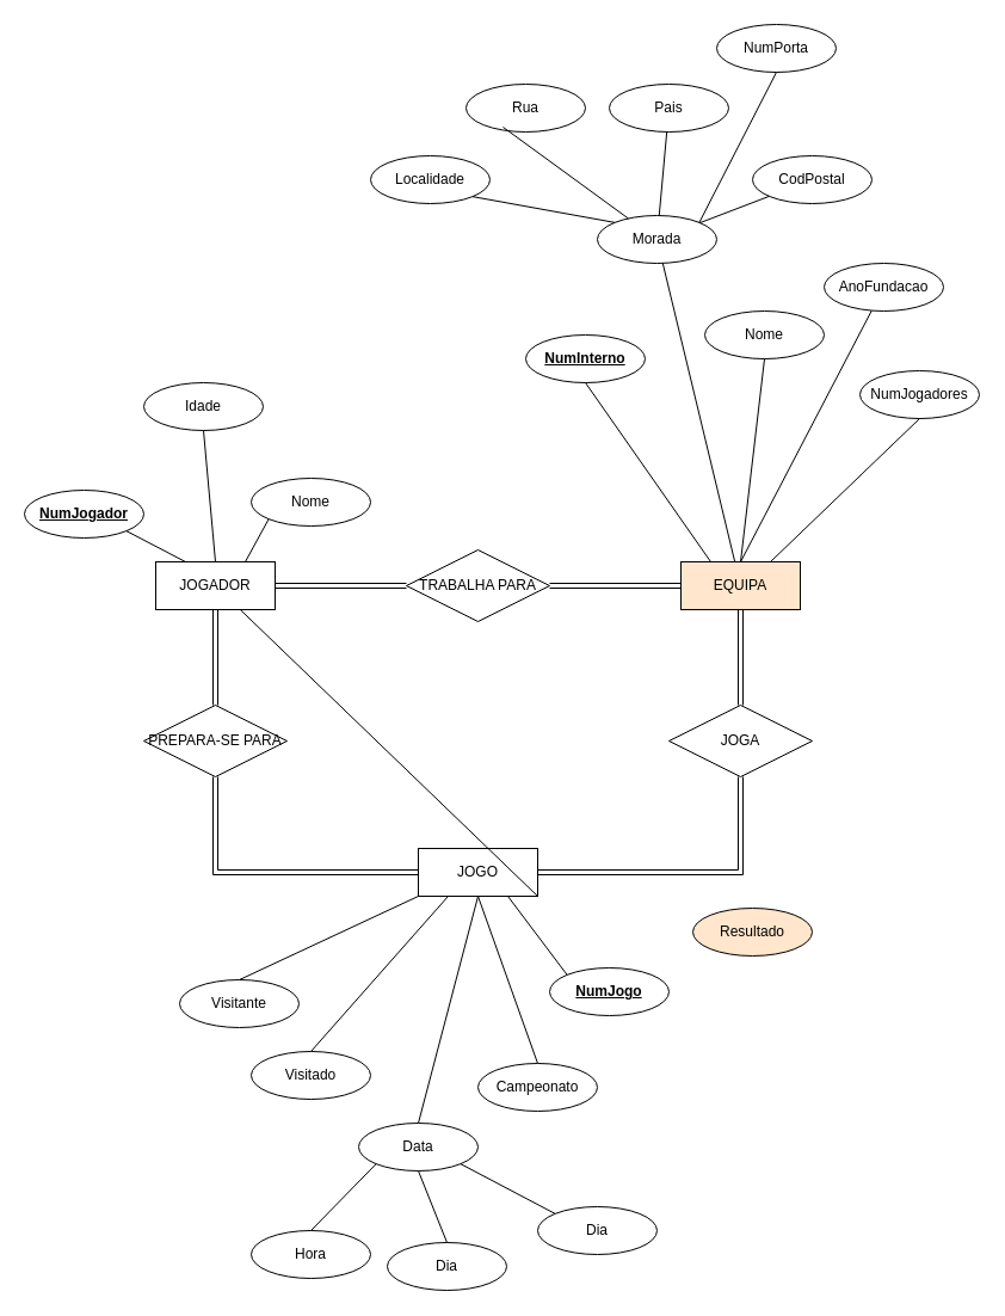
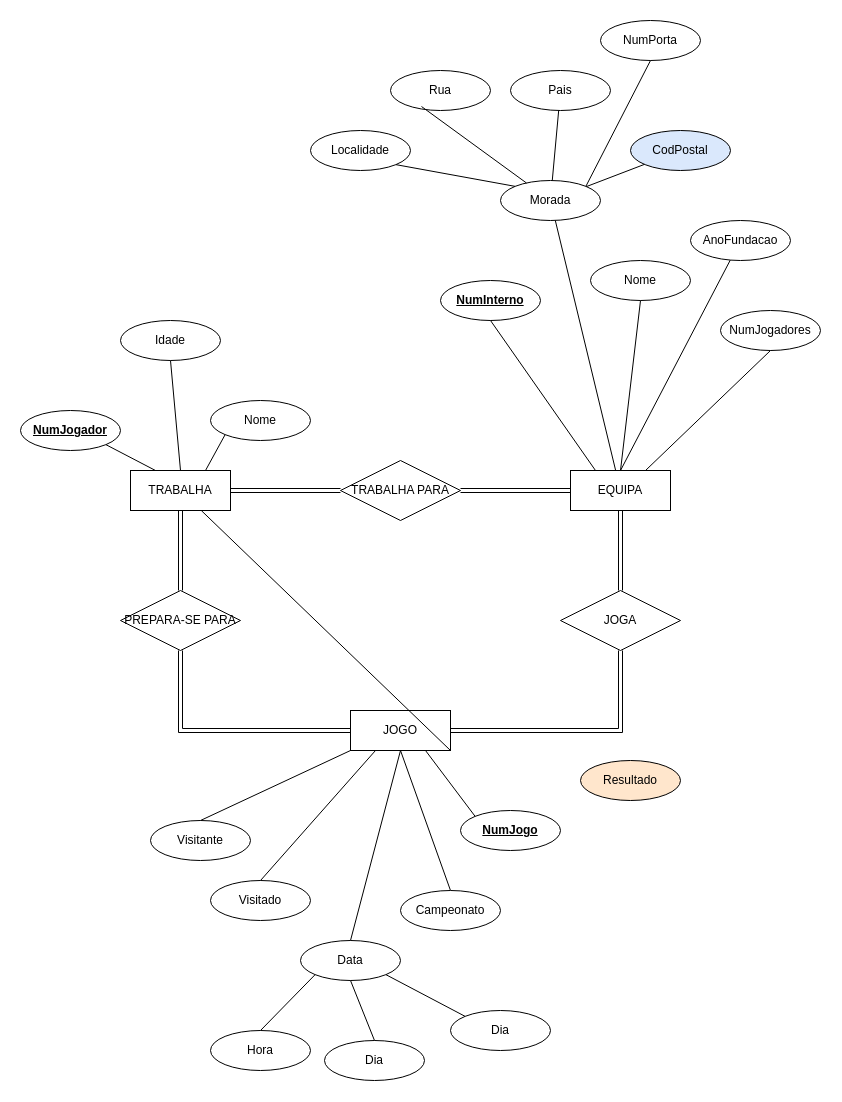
  <mxCell id="0" />
  <mxCell id="1" parent="0" />
  <mxCell id="2" style="edgeStyle=orthogonalEdgeStyle;rounded=0;orthogonalLoop=1;jettySize=auto;html=1;exitX=1;exitY=0.5;exitDx=0;exitDy=0;entryX=0;entryY=0.5;entryDx=0;entryDy=0;shape=link;" edge="1" parent="1" source="4" target="9"><mxGeometry relative="1" as="geometry" /></mxCell>
  <mxCell id="3" style="edgeStyle=orthogonalEdgeStyle;rounded=0;orthogonalLoop=1;jettySize=auto;html=1;exitX=0.5;exitY=1;exitDx=0;exitDy=0;entryX=0.5;entryY=0;entryDx=0;entryDy=0;shape=link;" edge="1" parent="1" source="4" target="43"><mxGeometry relative="1" as="geometry"><Array as="points"><mxPoint x="180" y="590" /></Array></mxGeometry></mxCell>
- <mxCell id="4" value="JOGADOR" style="whiteSpace=wrap;html=1;align=center;" vertex="1" parent="1"><mxGeometry x="130" y="470" width="100" height="40" as="geometry" /></mxCell>
+ <mxCell id="4" value="TRABALHA" style="whiteSpace=wrap;html=1;align=center;" vertex="1" parent="1"><mxGeometry x="130" y="470" width="100" height="40" as="geometry" /></mxCell>
  <mxCell id="5" style="edgeStyle=orthogonalEdgeStyle;rounded=0;orthogonalLoop=1;jettySize=auto;html=1;exitX=0.5;exitY=1;exitDx=0;exitDy=0;entryX=0.5;entryY=0;entryDx=0;entryDy=0;shape=link;" edge="1" parent="1" source="6" target="23"><mxGeometry relative="1" as="geometry" /></mxCell>
- <mxCell id="6" value="EQUIPA" style="whiteSpace=wrap;html=1;align=center;fillColor=#ffe6cc;" vertex="1" parent="1"><mxGeometry x="570" y="470" width="100" height="40" as="geometry" /></mxCell>
+ <mxCell id="6" value="EQUIPA" style="whiteSpace=wrap;html=1;align=center;" vertex="1" parent="1"><mxGeometry x="570" y="470" width="100" height="40" as="geometry" /></mxCell>
  <mxCell id="7" value="JOGO" style="whiteSpace=wrap;html=1;align=center;" vertex="1" parent="1"><mxGeometry x="350" y="710" width="100" height="40" as="geometry" /></mxCell>
  <mxCell id="8" style="edgeStyle=orthogonalEdgeStyle;rounded=0;orthogonalLoop=1;jettySize=auto;html=1;exitX=1;exitY=0.5;exitDx=0;exitDy=0;entryX=0;entryY=0.5;entryDx=0;entryDy=0;shape=link;" edge="1" parent="1" source="9" target="6"><mxGeometry relative="1" as="geometry" /></mxCell>
  <mxCell id="9" value="TRABALHA PARA" style="shape=rhombus;perimeter=rhombusPerimeter;whiteSpace=wrap;html=1;align=center;" vertex="1" parent="1"><mxGeometry x="340" y="460" width="120" height="60" as="geometry" /></mxCell>
  <mxCell id="10" value="Idade" style="ellipse;whiteSpace=wrap;html=1;align=center;" vertex="1" parent="1"><mxGeometry x="120" y="320" width="100" height="40" as="geometry" /></mxCell>
  <mxCell id="11" value="NumJogador" style="ellipse;whiteSpace=wrap;html=1;align=center;fontStyle=5" vertex="1" parent="1"><mxGeometry x="20" y="410" width="100" height="40" as="geometry" /></mxCell>
  <mxCell id="12" value="Nome" style="ellipse;whiteSpace=wrap;html=1;align=center;" vertex="1" parent="1"><mxGeometry x="210" y="400" width="100" height="40" as="geometry" /></mxCell>
  <mxCell id="13" value="" style="endArrow=none;html=1;rounded=0;exitX=1;exitY=1;exitDx=0;exitDy=0;entryX=0.25;entryY=0;entryDx=0;entryDy=0;" edge="1" parent="1" source="11" target="4"><mxGeometry relative="1" as="geometry"><mxPoint x="130" y="440" as="sourcePoint" /><mxPoint x="290" y="440" as="targetPoint" /></mxGeometry></mxCell>
  <mxCell id="14" value="" style="endArrow=none;html=1;rounded=0;exitX=0;exitY=1;exitDx=0;exitDy=0;entryX=0.75;entryY=0;entryDx=0;entryDy=0;" edge="1" parent="1" source="12" target="4"><mxGeometry relative="1" as="geometry"><mxPoint x="115" y="454" as="sourcePoint" /><mxPoint x="165" y="480" as="targetPoint" /><Array as="points" /></mxGeometry></mxCell>
  <mxCell id="15" value="" style="endArrow=none;html=1;rounded=0;exitX=0.5;exitY=1;exitDx=0;exitDy=0;entryX=0.5;entryY=0;entryDx=0;entryDy=0;" edge="1" parent="1" source="10" target="4"><mxGeometry relative="1" as="geometry"><mxPoint x="235" y="444" as="sourcePoint" /><mxPoint x="190" y="480" as="targetPoint" /><Array as="points" /></mxGeometry></mxCell>
  <mxCell id="16" value="Nome" style="ellipse;whiteSpace=wrap;html=1;align=center;" vertex="1" parent="1"><mxGeometry x="590" y="260" width="100" height="40" as="geometry" /></mxCell>
  <mxCell id="17" value="NumJogadores" style="ellipse;whiteSpace=wrap;html=1;align=center;" vertex="1" parent="1"><mxGeometry x="720" y="310" width="100" height="40" as="geometry" /></mxCell>
  <mxCell id="18" value="" style="endArrow=none;html=1;rounded=0;exitX=0.5;exitY=0;exitDx=0;exitDy=0;entryX=0.5;entryY=1;entryDx=0;entryDy=0;" edge="1" parent="1" source="6" target="16"><mxGeometry relative="1" as="geometry"><mxPoint x="460" y="420" as="sourcePoint" /><mxPoint x="620" y="420" as="targetPoint" /></mxGeometry></mxCell>
  <mxCell id="19" value="" style="endArrow=none;html=1;rounded=0;exitX=0.75;exitY=0;exitDx=0;exitDy=0;entryX=0.5;entryY=1;entryDx=0;entryDy=0;" edge="1" parent="1" source="6" target="17"><mxGeometry relative="1" as="geometry"><mxPoint x="630" y="480" as="sourcePoint" /><mxPoint x="630" y="400" as="targetPoint" /></mxGeometry></mxCell>
  <mxCell id="20" value="" style="endArrow=none;html=1;rounded=0;exitX=0.5;exitY=1;exitDx=0;exitDy=0;entryX=0.5;entryY=0;entryDx=0;entryDy=0;" edge="1" parent="1" source="7" target="21"><mxGeometry relative="1" as="geometry"><mxPoint x="380" y="810" as="sourcePoint" /><mxPoint x="400" y="870" as="targetPoint" /></mxGeometry></mxCell>
  <mxCell id="21" value="Campeonato" style="ellipse;whiteSpace=wrap;html=1;align=center;" vertex="1" parent="1"><mxGeometry x="400" y="890" width="100" height="40" as="geometry" /></mxCell>
  <mxCell id="22" style="edgeStyle=orthogonalEdgeStyle;rounded=0;orthogonalLoop=1;jettySize=auto;html=1;exitX=0.5;exitY=1;exitDx=0;exitDy=0;entryX=1;entryY=0.5;entryDx=0;entryDy=0;shape=link;" edge="1" parent="1" source="23" target="7"><mxGeometry relative="1" as="geometry" /></mxCell>
  <mxCell id="23" value="JOGA" style="shape=rhombus;perimeter=rhombusPerimeter;whiteSpace=wrap;html=1;align=center;" vertex="1" parent="1"><mxGeometry x="560" y="590" width="120" height="60" as="geometry" /></mxCell>
  <mxCell id="24" value="NumJogo" style="ellipse;whiteSpace=wrap;html=1;align=center;fontStyle=5" vertex="1" parent="1"><mxGeometry x="460" y="810" width="100" height="40" as="geometry" /></mxCell>
  <mxCell id="25" value="" style="endArrow=none;html=1;rounded=0;exitX=0.75;exitY=1;exitDx=0;exitDy=0;entryX=0;entryY=0;entryDx=0;entryDy=0;" edge="1" parent="1" source="7" target="24"><mxGeometry relative="1" as="geometry"><mxPoint x="340" y="620" as="sourcePoint" /><mxPoint x="500" y="620" as="targetPoint" /></mxGeometry></mxCell>
  <mxCell id="26" value="NumInterno" style="ellipse;whiteSpace=wrap;html=1;align=center;fontStyle=5" vertex="1" parent="1"><mxGeometry x="440" y="280" width="100" height="40" as="geometry" /></mxCell>
  <mxCell id="27" value="" style="endArrow=none;html=1;rounded=0;exitX=0.5;exitY=1;exitDx=0;exitDy=0;entryX=0.25;entryY=0;entryDx=0;entryDy=0;" edge="1" parent="1" source="26" target="6"><mxGeometry relative="1" as="geometry"><mxPoint x="720" y="530" as="sourcePoint" /><mxPoint x="880" y="530" as="targetPoint" /></mxGeometry></mxCell>
  <mxCell id="28" value="Morada" style="ellipse;whiteSpace=wrap;html=1;align=center;" vertex="1" parent="1"><mxGeometry x="500" y="180" width="100" height="40" as="geometry" /></mxCell>
  <mxCell id="29" value="" style="endArrow=none;html=1;rounded=0;" edge="1" parent="1" source="28" target="6"><mxGeometry relative="1" as="geometry"><mxPoint x="500" y="330" as="sourcePoint" /><mxPoint x="605" y="480" as="targetPoint" /></mxGeometry></mxCell>
  <mxCell id="30" value="Rua" style="ellipse;whiteSpace=wrap;html=1;align=center;" vertex="1" parent="1"><mxGeometry x="390" y="70" width="100" height="40" as="geometry" /></mxCell>
  <mxCell id="31" value="NumPorta" style="ellipse;whiteSpace=wrap;html=1;align=center;" vertex="1" parent="1"><mxGeometry x="600" y="20" width="100" height="40" as="geometry" /></mxCell>
- <mxCell id="32" value="CodPostal" style="ellipse;whiteSpace=wrap;html=1;align=center;" vertex="1" parent="1"><mxGeometry x="630" y="130" width="100" height="40" as="geometry" /></mxCell>
+ <mxCell id="32" value="CodPostal" style="ellipse;whiteSpace=wrap;html=1;align=center;fillColor=#dae8fc;" vertex="1" parent="1"><mxGeometry x="630" y="130" width="100" height="40" as="geometry" /></mxCell>
  <mxCell id="33" value="Localidade" style="ellipse;whiteSpace=wrap;html=1;align=center;" vertex="1" parent="1"><mxGeometry x="310" y="130" width="100" height="40" as="geometry" /></mxCell>
  <mxCell id="34" value="Pais" style="ellipse;whiteSpace=wrap;html=1;align=center;" vertex="1" parent="1"><mxGeometry x="510" y="70" width="100" height="40" as="geometry" /></mxCell>
  <mxCell id="35" value="AnoFundacao" style="ellipse;whiteSpace=wrap;html=1;align=center;" vertex="1" parent="1"><mxGeometry x="690" y="220" width="100" height="40" as="geometry" /></mxCell>
  <mxCell id="36" value="" style="endArrow=none;html=1;rounded=0;exitX=0.5;exitY=0;exitDx=0;exitDy=0;" edge="1" parent="1" source="6" target="35"><mxGeometry relative="1" as="geometry"><mxPoint x="640" y="480" as="sourcePoint" /><mxPoint x="650" y="310" as="targetPoint" /></mxGeometry></mxCell>
  <mxCell id="37" value="" style="endArrow=none;html=1;rounded=0;" edge="1" parent="1" source="28" target="32"><mxGeometry relative="1" as="geometry"><mxPoint x="430" y="190" as="sourcePoint" /><mxPoint x="590" y="190" as="targetPoint" /></mxGeometry></mxCell>
  <mxCell id="38" value="" style="endArrow=none;html=1;rounded=0;" edge="1" parent="1" source="28" target="34"><mxGeometry relative="1" as="geometry"><mxPoint x="596" y="196" as="sourcePoint" /><mxPoint x="654" y="174" as="targetPoint" /></mxGeometry></mxCell>
  <mxCell id="39" value="" style="endArrow=none;html=1;rounded=0;entryX=0.31;entryY=0.9;entryDx=0;entryDy=0;entryPerimeter=0;" edge="1" parent="1" source="28" target="30"><mxGeometry relative="1" as="geometry"><mxPoint x="562" y="190" as="sourcePoint" /><mxPoint x="568" y="120" as="targetPoint" /></mxGeometry></mxCell>
  <mxCell id="40" value="" style="endArrow=none;html=1;rounded=0;exitX=0;exitY=0;exitDx=0;exitDy=0;entryX=1;entryY=1;entryDx=0;entryDy=0;" edge="1" parent="1" source="28" target="33"><mxGeometry relative="1" as="geometry"><mxPoint x="536" y="192" as="sourcePoint" /><mxPoint x="431" y="116" as="targetPoint" /></mxGeometry></mxCell>
  <mxCell id="41" value="" style="endArrow=none;html=1;rounded=0;exitX=1;exitY=0;exitDx=0;exitDy=0;entryX=0.5;entryY=1;entryDx=0;entryDy=0;" edge="1" parent="1" source="28" target="31"><mxGeometry relative="1" as="geometry"><mxPoint x="525" y="196" as="sourcePoint" /><mxPoint x="505" y="24" as="targetPoint" /></mxGeometry></mxCell>
  <mxCell id="42" style="edgeStyle=orthogonalEdgeStyle;rounded=0;orthogonalLoop=1;jettySize=auto;html=1;exitX=0.5;exitY=1;exitDx=0;exitDy=0;entryX=0;entryY=0.5;entryDx=0;entryDy=0;shape=link;" edge="1" parent="1" source="43" target="7"><mxGeometry relative="1" as="geometry" /></mxCell>
  <mxCell id="43" value="PREPARA-SE PARA" style="shape=rhombus;perimeter=rhombusPerimeter;whiteSpace=wrap;html=1;align=center;" vertex="1" parent="1"><mxGeometry x="120" y="590" width="120" height="60" as="geometry" /></mxCell>
  <mxCell id="44" value="Visitante" style="ellipse;whiteSpace=wrap;html=1;align=center;" vertex="1" parent="1"><mxGeometry x="150" y="820" width="100" height="40" as="geometry" /></mxCell>
  <mxCell id="45" value="Visitado" style="ellipse;whiteSpace=wrap;html=1;align=center;" vertex="1" parent="1"><mxGeometry x="210" y="880" width="100" height="40" as="geometry" /></mxCell>
  <mxCell id="46" value="" style="endArrow=none;html=1;rounded=0;exitX=0.25;exitY=1;exitDx=0;exitDy=0;entryX=0.5;entryY=0;entryDx=0;entryDy=0;" edge="1" parent="1" source="7" target="45"><mxGeometry relative="1" as="geometry"><mxPoint x="410" y="760" as="sourcePoint" /><mxPoint x="410" y="880" as="targetPoint" /></mxGeometry></mxCell>
  <mxCell id="47" value="" style="endArrow=none;html=1;rounded=0;exitX=0;exitY=1;exitDx=0;exitDy=0;entryX=0.5;entryY=0;entryDx=0;entryDy=0;" edge="1" parent="1" source="7" target="44"><mxGeometry relative="1" as="geometry"><mxPoint x="385" y="760" as="sourcePoint" /><mxPoint x="270" y="890" as="targetPoint" /></mxGeometry></mxCell>
  <mxCell id="48" value="Data" style="ellipse;whiteSpace=wrap;html=1;align=center;" vertex="1" parent="1"><mxGeometry x="300" y="940" width="100" height="40" as="geometry" /></mxCell>
  <mxCell id="49" value="" style="endArrow=none;html=1;rounded=0;exitX=0.5;exitY=1;exitDx=0;exitDy=0;entryX=0.5;entryY=0;entryDx=0;entryDy=0;" edge="1" parent="1" source="7" target="48"><mxGeometry relative="1" as="geometry"><mxPoint x="410" y="760" as="sourcePoint" /><mxPoint x="460" y="900" as="targetPoint" /></mxGeometry></mxCell>
  <mxCell id="50" value="Hora" style="ellipse;whiteSpace=wrap;html=1;align=center;" vertex="1" parent="1"><mxGeometry x="210" y="1030" width="100" height="40" as="geometry" /></mxCell>
  <mxCell id="51" value="" style="endArrow=none;html=1;rounded=0;exitX=0;exitY=1;exitDx=0;exitDy=0;entryX=0.5;entryY=0;entryDx=0;entryDy=0;" edge="1" parent="1" source="48" target="50"><mxGeometry relative="1" as="geometry"><mxPoint x="410" y="760" as="sourcePoint" /><mxPoint x="360" y="950" as="targetPoint" /></mxGeometry></mxCell>
  <mxCell id="52" value="Dia" style="ellipse;whiteSpace=wrap;html=1;align=center;" vertex="1" parent="1"><mxGeometry x="324" y="1040" width="100" height="40" as="geometry" /></mxCell>
  <mxCell id="53" value="" style="endArrow=none;html=1;rounded=0;exitX=0.5;exitY=1;exitDx=0;exitDy=0;entryX=0.5;entryY=0;entryDx=0;entryDy=0;" edge="1" parent="1" source="48" target="52"><mxGeometry relative="1" as="geometry"><mxPoint x="325" y="984" as="sourcePoint" /><mxPoint x="270" y="1040" as="targetPoint" /></mxGeometry></mxCell>
  <mxCell id="54" value="Dia" style="ellipse;whiteSpace=wrap;html=1;align=center;" vertex="1" parent="1"><mxGeometry x="450" y="1010" width="100" height="40" as="geometry" /></mxCell>
  <mxCell id="55" value="" style="endArrow=none;html=1;rounded=0;exitX=1;exitY=1;exitDx=0;exitDy=0;entryX=0;entryY=0;entryDx=0;entryDy=0;" edge="1" parent="1" source="48" target="54"><mxGeometry relative="1" as="geometry"><mxPoint x="360" y="990" as="sourcePoint" /><mxPoint x="384" y="1050" as="targetPoint" /></mxGeometry></mxCell>
  <mxCell id="56" value="Resultado" style="ellipse;whiteSpace=wrap;html=1;align=center;fillColor=#ffe6cc;" vertex="1" parent="1"><mxGeometry x="580" y="760" width="100" height="40" as="geometry" /></mxCell>
  <mxCell id="57" value="" style="endArrow=none;html=1;rounded=0;exitX=1;exitY=1;exitDx=0;exitDy=0;" edge="1" parent="1" source="7" target="4"><mxGeometry relative="1" as="geometry"><mxPoint x="395" y="984" as="sourcePoint" /><mxPoint x="475" y="1026" as="targetPoint" /></mxGeometry></mxCell>
